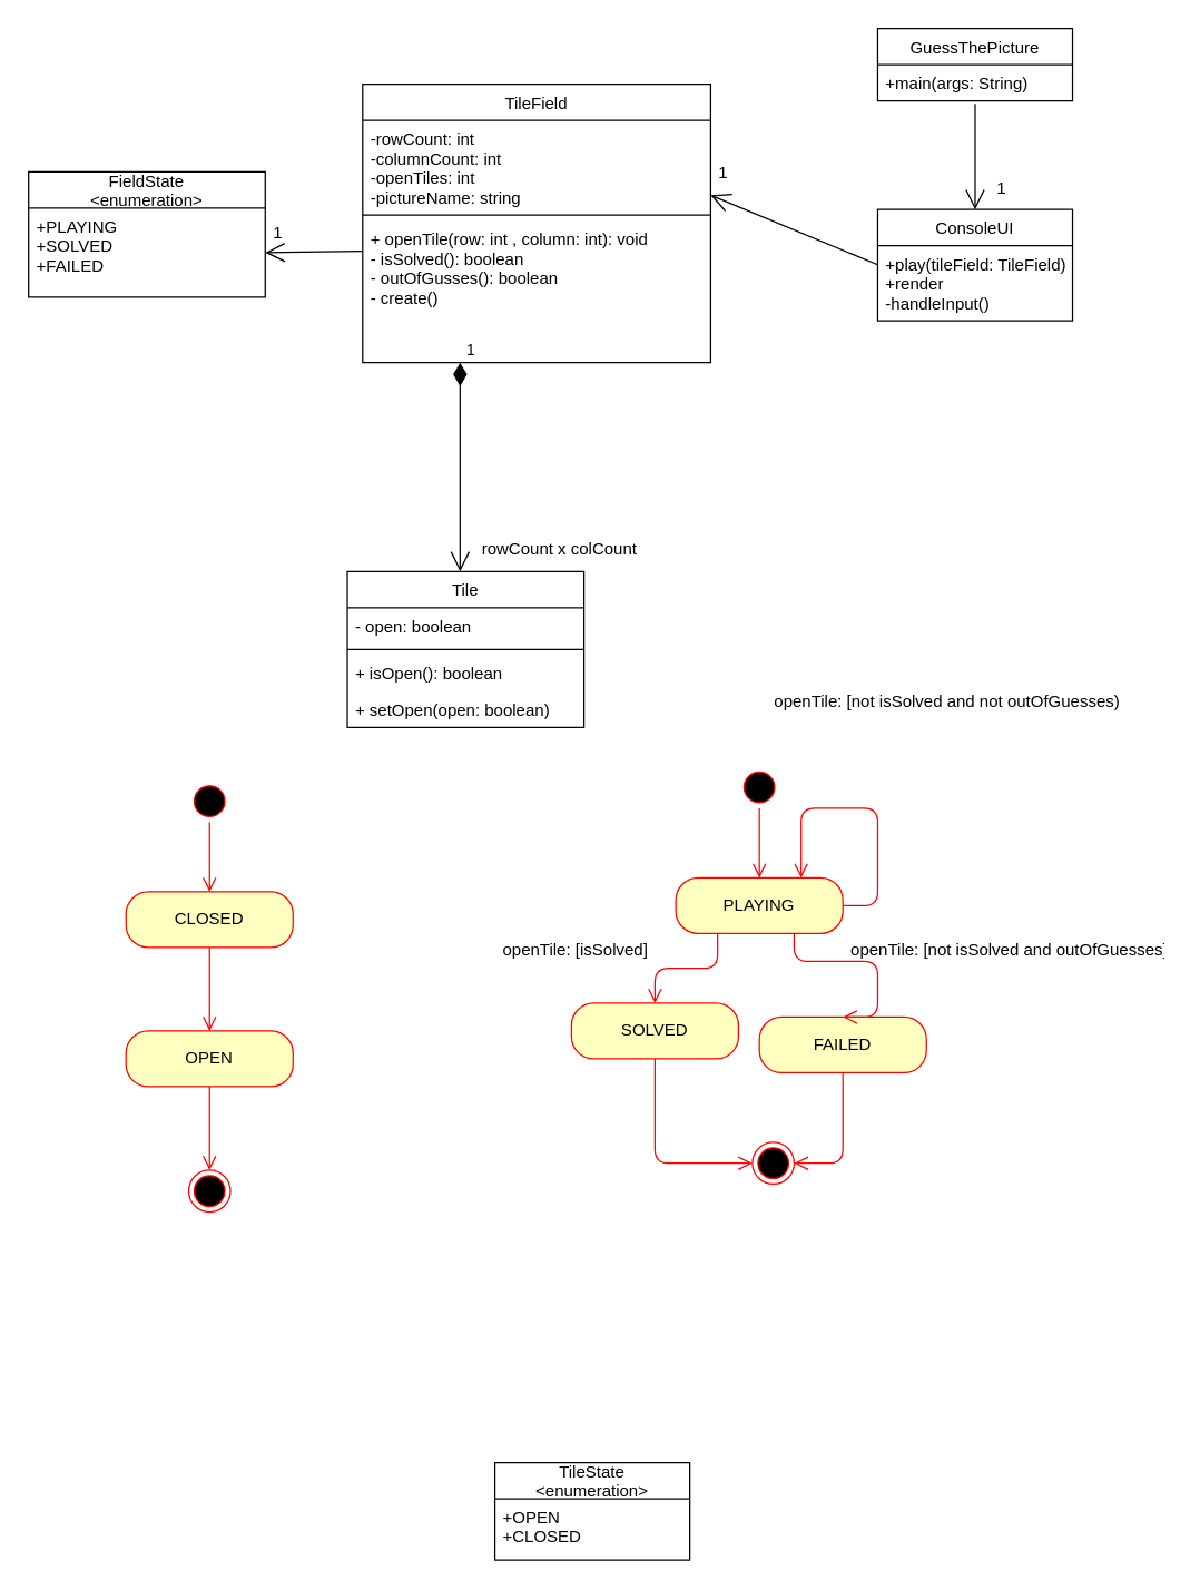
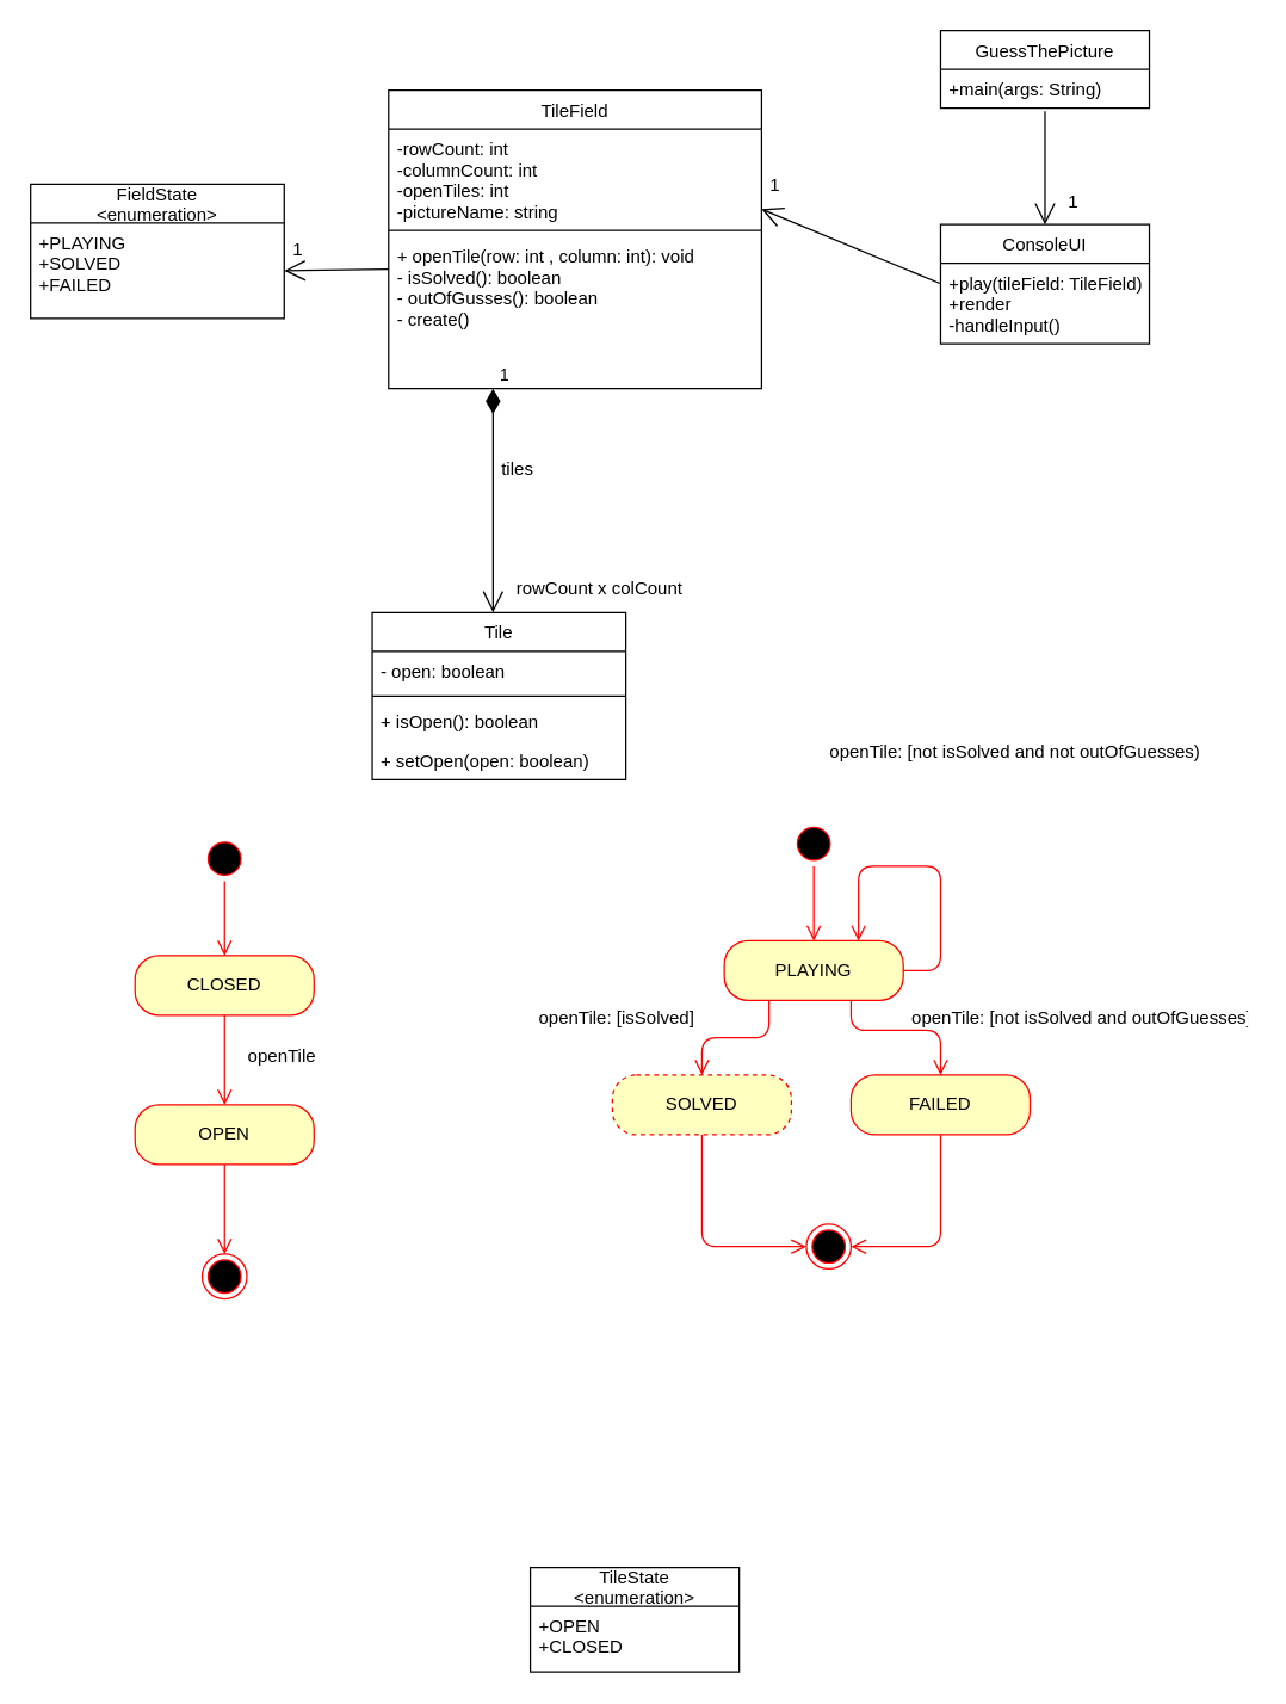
  <mxCell id="0" />
  <mxCell id="1" parent="0" />
  <mxCell id="2" value="TileField" style="swimlane;fontStyle=0;childLayout=stackLayout;horizontal=1;startSize=26;fillColor=none;horizontalStack=0;resizeParent=1;resizeParentMax=0;resizeLast=0;collapsible=1;marginBottom=0;" vertex="1" parent="1"><mxGeometry x="260" y="60" width="250" height="200" as="geometry" /></mxCell>
  <mxCell id="3" value="-rowCount: int&#10;-columnCount: int&#10;-openTiles: int&#10;-pictureName: string&#10;-" style="text;strokeColor=none;fillColor=none;align=left;verticalAlign=top;spacingLeft=4;spacingRight=4;overflow=hidden;rotatable=0;points=[[0,0.5],[1,0.5]];portConstraint=eastwest;" vertex="1" parent="2"><mxGeometry y="26" width="250" height="64" as="geometry" /></mxCell>
  <mxCell id="4" value="" style="line;strokeWidth=1;fillColor=none;align=left;verticalAlign=middle;spacingTop=-1;spacingLeft=3;spacingRight=3;rotatable=0;labelPosition=right;points=[];portConstraint=eastwest;" vertex="1" parent="2"><mxGeometry y="90" width="250" height="8" as="geometry" /></mxCell>
  <mxCell id="5" value="+ openTile(row: int , column: int): void&#10;- isSolved(): boolean&#10;- outOfGusses(): boolean&#10;- create()" style="text;strokeColor=none;fillColor=none;align=left;verticalAlign=top;spacingLeft=4;spacingRight=4;overflow=hidden;rotatable=0;points=[[0,0.5],[1,0.5]];portConstraint=eastwest;" vertex="1" parent="2"><mxGeometry y="98" width="250" height="102" as="geometry" /></mxCell>
  <mxCell id="6" value="Tile" style="swimlane;fontStyle=0;childLayout=stackLayout;horizontal=1;startSize=26;fillColor=none;horizontalStack=0;resizeParent=1;resizeParentMax=0;resizeLast=0;collapsible=1;marginBottom=0;" vertex="1" parent="1"><mxGeometry x="249" y="410" width="170" height="112" as="geometry" /></mxCell>
  <mxCell id="7" value="- open: boolean" style="text;strokeColor=none;fillColor=none;align=left;verticalAlign=top;spacingLeft=4;spacingRight=4;overflow=hidden;rotatable=0;points=[[0,0.5],[1,0.5]];portConstraint=eastwest;" vertex="1" parent="6"><mxGeometry y="26" width="170" height="26" as="geometry" /></mxCell>
  <mxCell id="8" value="" style="line;strokeWidth=1;fillColor=none;align=left;verticalAlign=middle;spacingTop=-1;spacingLeft=3;spacingRight=3;rotatable=0;labelPosition=right;points=[];portConstraint=eastwest;" vertex="1" parent="6"><mxGeometry y="52" width="170" height="8" as="geometry" /></mxCell>
  <mxCell id="9" value="+ isOpen(): boolean" style="text;strokeColor=none;fillColor=none;align=left;verticalAlign=top;spacingLeft=4;spacingRight=4;overflow=hidden;rotatable=0;points=[[0,0.5],[1,0.5]];portConstraint=eastwest;" vertex="1" parent="6"><mxGeometry y="60" width="170" height="26" as="geometry" /></mxCell>
  <mxCell id="10" value="+ setOpen(open: boolean)" style="text;strokeColor=none;fillColor=none;align=left;verticalAlign=top;spacingLeft=4;spacingRight=4;overflow=hidden;rotatable=0;points=[[0,0.5],[1,0.5]];portConstraint=eastwest;" vertex="1" parent="6"><mxGeometry y="86" width="170" height="26" as="geometry" /></mxCell>
  <mxCell id="11" value="1" style="endArrow=open;html=1;endSize=12;startArrow=diamondThin;startSize=14;startFill=1;edgeStyle=orthogonalEdgeStyle;align=left;verticalAlign=bottom;exitX=0.5;exitY=0.846;exitDx=0;exitDy=0;exitPerimeter=0;" edge="1" parent="1"><mxGeometry x="-1" y="3" relative="1" as="geometry"><mxPoint x="330" y="259.996" as="sourcePoint" /><mxPoint x="330" y="410" as="targetPoint" /><Array as="points"><mxPoint x="330" y="410" /></Array></mxGeometry></mxCell>
+ <mxCell id="12" value="tiles" style="text;strokeColor=none;fillColor=none;align=left;verticalAlign=top;spacingLeft=4;spacingRight=4;overflow=hidden;rotatable=0;points=[[0,0.5],[1,0.5]];portConstraint=eastwest;" vertex="1" parent="1"><mxGeometry x="330" y="300" width="100" height="26" as="geometry" /></mxCell>
  <mxCell id="13" value="rowCount x colCount" style="text;strokeColor=none;fillColor=none;align=left;verticalAlign=top;spacingLeft=4;spacingRight=4;overflow=hidden;rotatable=0;points=[[0,0.5],[1,0.5]];portConstraint=eastwest;" vertex="1" parent="1"><mxGeometry x="340" y="380" width="130" height="26" as="geometry" /></mxCell>
  <mxCell id="14" value="TileState&#10;&lt;enumeration&gt;" style="swimlane;fontStyle=0;childLayout=stackLayout;horizontal=1;startSize=26;fillColor=none;horizontalStack=0;resizeParent=1;resizeParentMax=0;resizeLast=0;collapsible=1;marginBottom=0;" vertex="1" parent="1"><mxGeometry x="355" y="1050" width="140" height="70" as="geometry" /></mxCell>
  <mxCell id="15" value="+OPEN&#10;+CLOSED" style="text;strokeColor=none;fillColor=none;align=left;verticalAlign=top;spacingLeft=4;spacingRight=4;overflow=hidden;rotatable=0;points=[[0,0.5],[1,0.5]];portConstraint=eastwest;" vertex="1" parent="14"><mxGeometry y="26" width="140" height="44" as="geometry" /></mxCell>
  <mxCell id="16" value="FieldState&#10;&lt;enumeration&gt;" style="swimlane;fontStyle=0;childLayout=stackLayout;horizontal=1;startSize=26;fillColor=none;horizontalStack=0;resizeParent=1;resizeParentMax=0;resizeLast=0;collapsible=1;marginBottom=0;" vertex="1" parent="1"><mxGeometry x="20" y="123" width="170" height="90" as="geometry" /></mxCell>
  <mxCell id="17" value="+PLAYING&#10;+SOLVED&#10;+FAILED" style="text;strokeColor=none;fillColor=none;align=left;verticalAlign=top;spacingLeft=4;spacingRight=4;overflow=hidden;rotatable=0;points=[[0,0.5],[1,0.5]];portConstraint=eastwest;" vertex="1" parent="16"><mxGeometry y="26" width="170" height="64" as="geometry" /></mxCell>
  <mxCell id="18" value="" style="endArrow=open;endFill=1;endSize=12;html=1;entryX=1;entryY=0.5;entryDx=0;entryDy=0;" edge="1" parent="1" target="17"><mxGeometry width="160" relative="1" as="geometry"><mxPoint x="260" y="180" as="sourcePoint" /><mxPoint x="150" y="206" as="targetPoint" /></mxGeometry></mxCell>
  <mxCell id="19" value="GuessThePicture" style="swimlane;fontStyle=0;childLayout=stackLayout;horizontal=1;startSize=26;fillColor=none;horizontalStack=0;resizeParent=1;resizeParentMax=0;resizeLast=0;collapsible=1;marginBottom=0;" vertex="1" parent="1"><mxGeometry x="630" y="20" width="140" height="52" as="geometry" /></mxCell>
  <mxCell id="20" value="+main(args: String)" style="text;strokeColor=none;fillColor=none;align=left;verticalAlign=top;spacingLeft=4;spacingRight=4;overflow=hidden;rotatable=0;points=[[0,0.5],[1,0.5]];portConstraint=eastwest;" vertex="1" parent="19"><mxGeometry y="26" width="140" height="26" as="geometry" /></mxCell>
  <mxCell id="21" value="ConsoleUI" style="swimlane;fontStyle=0;childLayout=stackLayout;horizontal=1;startSize=26;fillColor=none;horizontalStack=0;resizeParent=1;resizeParentMax=0;resizeLast=0;collapsible=1;marginBottom=0;" vertex="1" parent="1"><mxGeometry x="630" y="150" width="140" height="80" as="geometry" /></mxCell>
  <mxCell id="22" value="" style="endArrow=open;endFill=1;endSize=12;html=1;entryX=1;entryY=0.838;entryDx=0;entryDy=0;entryPerimeter=0;" edge="1" parent="21" target="3"><mxGeometry width="160" relative="1" as="geometry"><mxPoint y="39.66" as="sourcePoint" /><mxPoint x="160" y="39.66" as="targetPoint" /></mxGeometry></mxCell>
  <mxCell id="23" value="+play(tileField: TileField)&#10;+render&#10;-handleInput()" style="text;strokeColor=none;fillColor=none;align=left;verticalAlign=top;spacingLeft=4;spacingRight=4;overflow=hidden;rotatable=0;points=[[0,0.5],[1,0.5]];portConstraint=eastwest;" vertex="1" parent="21"><mxGeometry y="26" width="140" height="54" as="geometry" /></mxCell>
  <mxCell id="24" value="" style="endArrow=open;endFill=1;endSize=12;html=1;entryX=0.5;entryY=0;entryDx=0;entryDy=0;" edge="1" parent="1" target="21"><mxGeometry width="160" relative="1" as="geometry"><mxPoint x="700" y="74" as="sourcePoint" /><mxPoint x="630" y="70.002" as="targetPoint" /></mxGeometry></mxCell>
  <mxCell id="25" value="" style="ellipse;html=1;shape=startState;fillColor=#000000;strokeColor=#ff0000;" vertex="1" parent="1"><mxGeometry x="135" y="560" width="30" height="30" as="geometry" /></mxCell>
  <mxCell id="26" value="" style="edgeStyle=orthogonalEdgeStyle;html=1;verticalAlign=bottom;endArrow=open;endSize=8;strokeColor=#ff0000;" edge="1" source="25" parent="1"><mxGeometry relative="1" as="geometry"><mxPoint x="150" y="640" as="targetPoint" /></mxGeometry></mxCell>
  <mxCell id="27" value="CLOSED" style="rounded=1;whiteSpace=wrap;html=1;arcSize=40;fontColor=#000000;fillColor=#ffffc0;strokeColor=#ff0000;" vertex="1" parent="1"><mxGeometry x="90" y="640" width="120" height="40" as="geometry" /></mxCell>
  <mxCell id="28" value="" style="edgeStyle=orthogonalEdgeStyle;html=1;verticalAlign=bottom;endArrow=open;endSize=8;strokeColor=#ff0000;" edge="1" source="27" parent="1"><mxGeometry relative="1" as="geometry"><mxPoint x="150" y="740" as="targetPoint" /></mxGeometry></mxCell>
  <mxCell id="29" value="OPEN" style="rounded=1;whiteSpace=wrap;html=1;arcSize=40;fontColor=#000000;fillColor=#ffffc0;strokeColor=#ff0000;" vertex="1" parent="1"><mxGeometry x="90" y="740" width="120" height="40" as="geometry" /></mxCell>
  <mxCell id="30" value="" style="edgeStyle=orthogonalEdgeStyle;html=1;verticalAlign=bottom;endArrow=open;endSize=8;strokeColor=#ff0000;" edge="1" source="29" parent="1"><mxGeometry relative="1" as="geometry"><mxPoint x="150" y="840" as="targetPoint" /></mxGeometry></mxCell>
  <mxCell id="31" value="" style="ellipse;html=1;shape=endState;fillColor=#000000;strokeColor=#ff0000;" vertex="1" parent="1"><mxGeometry x="135" y="840" width="30" height="30" as="geometry" /></mxCell>
  <mxCell id="32" value="" style="ellipse;html=1;shape=startState;fillColor=#000000;strokeColor=#ff0000;" vertex="1" parent="1"><mxGeometry x="530" y="550" width="30" height="30" as="geometry" /></mxCell>
  <mxCell id="33" value="" style="edgeStyle=orthogonalEdgeStyle;html=1;verticalAlign=bottom;endArrow=open;endSize=8;strokeColor=#ff0000;" edge="1" source="32" parent="1"><mxGeometry relative="1" as="geometry"><mxPoint x="545" y="630" as="targetPoint" /></mxGeometry></mxCell>
  <mxCell id="34" value="PLAYING" style="rounded=1;whiteSpace=wrap;html=1;arcSize=40;fontColor=#000000;fillColor=#ffffc0;strokeColor=#ff0000;" vertex="1" parent="1"><mxGeometry x="485" y="630" width="120" height="40" as="geometry" /></mxCell>
  <mxCell id="35" value="" style="edgeStyle=orthogonalEdgeStyle;html=1;verticalAlign=bottom;endArrow=open;endSize=8;strokeColor=#ff0000;entryX=0.5;entryY=0;entryDx=0;entryDy=0;exitX=0.25;exitY=1;exitDx=0;exitDy=0;" edge="1" source="34" parent="1" target="36"><mxGeometry relative="1" as="geometry"><mxPoint x="545" y="730" as="targetPoint" /></mxGeometry></mxCell>
- <mxCell id="36" value="SOLVED" style="rounded=1;whiteSpace=wrap;html=1;arcSize=40;fontColor=#000000;fillColor=#ffffc0;strokeColor=#ff0000;" vertex="1" parent="1"><mxGeometry x="410" y="720" width="120" height="40" as="geometry" /></mxCell>
+ <mxCell id="36" value="SOLVED" style="rounded=1;whiteSpace=wrap;html=1;arcSize=40;fontColor=#000000;fillColor=#ffffc0;strokeColor=#ff0000;dashed=1;" vertex="1" parent="1"><mxGeometry x="410" y="720" width="120" height="40" as="geometry" /></mxCell>
  <mxCell id="37" value="" style="edgeStyle=orthogonalEdgeStyle;html=1;verticalAlign=bottom;endArrow=open;endSize=8;strokeColor=#ff0000;entryX=0;entryY=0.5;entryDx=0;entryDy=0;" edge="1" source="36" parent="1" target="41"><mxGeometry relative="1" as="geometry"><mxPoint x="470" y="820" as="targetPoint" /><Array as="points"><mxPoint x="470" y="835" /></Array></mxGeometry></mxCell>
- <mxCell id="38" value="FAILED" style="rounded=1;whiteSpace=wrap;html=1;arcSize=40;fontColor=#000000;fillColor=#ffffc0;strokeColor=#ff0000;" vertex="1" parent="1"><mxGeometry x="545" y="730" width="120" height="40" as="geometry" /></mxCell>
+ <mxCell id="38" value="FAILED" style="rounded=1;whiteSpace=wrap;html=1;arcSize=40;fontColor=#000000;fillColor=#ffffc0;strokeColor=#ff0000;" vertex="1" parent="1"><mxGeometry x="570" y="720" width="120" height="40" as="geometry" /></mxCell>
  <mxCell id="39" value="" style="edgeStyle=orthogonalEdgeStyle;html=1;verticalAlign=bottom;endArrow=open;endSize=8;strokeColor=#ff0000;entryX=1;entryY=0.5;entryDx=0;entryDy=0;" edge="1" source="38" parent="1" target="41"><mxGeometry relative="1" as="geometry"><mxPoint x="630" y="820" as="targetPoint" /></mxGeometry></mxCell>
  <mxCell id="40" value="" style="edgeStyle=orthogonalEdgeStyle;html=1;verticalAlign=bottom;endArrow=open;endSize=8;strokeColor=#ff0000;entryX=0.5;entryY=0;entryDx=0;entryDy=0;" edge="1" parent="1" target="38"><mxGeometry relative="1" as="geometry"><mxPoint x="570" y="730" as="targetPoint" /><mxPoint x="570" y="670" as="sourcePoint" /><Array as="points"><mxPoint x="570" y="690" /><mxPoint x="630" y="690" /></Array></mxGeometry></mxCell>
  <mxCell id="41" value="" style="ellipse;html=1;shape=endState;fillColor=#000000;strokeColor=#ff0000;" vertex="1" parent="1"><mxGeometry x="540" y="820" width="30" height="30" as="geometry" /></mxCell>
  <mxCell id="42" value="" style="edgeStyle=orthogonalEdgeStyle;html=1;verticalAlign=bottom;endArrow=open;endSize=8;strokeColor=#ff0000;entryX=0.75;entryY=0;entryDx=0;entryDy=0;exitX=1;exitY=0.5;exitDx=0;exitDy=0;" edge="1" parent="1" source="34" target="34"><mxGeometry relative="1" as="geometry"><mxPoint x="690" y="645" as="targetPoint" /><mxPoint x="750.034" y="570" as="sourcePoint" /><Array as="points"><mxPoint x="630" y="650" /><mxPoint x="630" y="580" /><mxPoint x="575" y="580" /></Array></mxGeometry></mxCell>
  <mxCell id="43" value="openTile: [not isSolved and not outOfGuesses)" style="text;strokeColor=none;fillColor=none;align=left;verticalAlign=top;spacingLeft=4;spacingRight=4;overflow=hidden;rotatable=0;points=[[0,0.5],[1,0.5]];portConstraint=eastwest;" vertex="1" parent="1"><mxGeometry x="550" y="490" width="260" height="26" as="geometry" /></mxCell>
+ <mxCell id="44" value="openTile" style="text;strokeColor=none;fillColor=none;align=left;verticalAlign=top;spacingLeft=4;spacingRight=4;overflow=hidden;rotatable=0;points=[[0,0.5],[1,0.5]];portConstraint=eastwest;" vertex="1" parent="1"><mxGeometry x="160" y="694" width="100" height="26" as="geometry" /></mxCell>
  <mxCell id="45" value="openTile: [isSolved]" style="text;strokeColor=none;fillColor=none;align=left;verticalAlign=top;spacingLeft=4;spacingRight=4;overflow=hidden;rotatable=0;points=[[0,0.5],[1,0.5]];portConstraint=eastwest;" vertex="1" parent="1"><mxGeometry x="355" y="668" width="135" height="26" as="geometry" /></mxCell>
  <mxCell id="46" value="openTile: [not isSolved and outOfGuesses]" style="text;strokeColor=none;fillColor=none;align=left;verticalAlign=top;spacingLeft=4;spacingRight=4;overflow=hidden;rotatable=0;points=[[0,0.5],[1,0.5]];portConstraint=eastwest;" vertex="1" parent="1"><mxGeometry x="605" y="668" width="235" height="26" as="geometry" /></mxCell>
  <mxCell id="47" value="1" style="text;strokeColor=none;fillColor=none;align=left;verticalAlign=top;spacingLeft=4;spacingRight=4;overflow=hidden;rotatable=0;points=[[0,0.5],[1,0.5]];portConstraint=eastwest;" vertex="1" parent="1"><mxGeometry x="710" y="121" width="20" height="29" as="geometry" /></mxCell>
  <mxCell id="48" value="1" style="text;strokeColor=none;fillColor=none;align=left;verticalAlign=top;spacingLeft=4;spacingRight=4;overflow=hidden;rotatable=0;points=[[0,0.5],[1,0.5]];portConstraint=eastwest;" vertex="1" parent="1"><mxGeometry x="510" y="110" width="20" height="29" as="geometry" /></mxCell>
  <mxCell id="49" value="1" style="text;strokeColor=none;fillColor=none;align=left;verticalAlign=top;spacingLeft=4;spacingRight=4;overflow=hidden;rotatable=0;points=[[0,0.5],[1,0.5]];portConstraint=eastwest;" vertex="1" parent="1"><mxGeometry x="190" y="153.5" width="20" height="29" as="geometry" /></mxCell>
